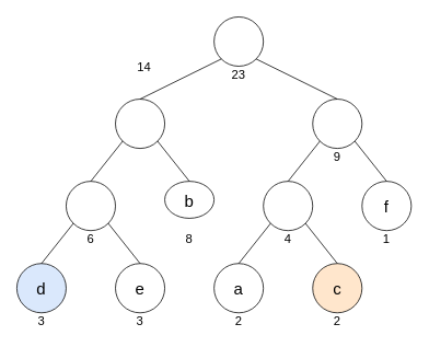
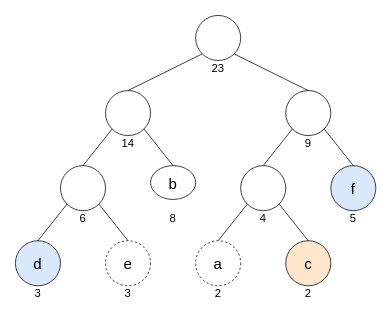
  <mxCell id="0" />
  <mxCell id="1" parent="0" />
  <mxCell id="2" value="" style="ellipse;whiteSpace=wrap;html=1;aspect=fixed;" parent="1" vertex="1"><mxGeometry x="320" y="220" width="60" height="60" as="geometry" /></mxCell>
  <mxCell id="3" value="&lt;font style=&quot;font-size: 20px;&quot;&gt;c&lt;/font&gt;" style="ellipse;whiteSpace=wrap;html=1;aspect=fixed;fillColor=#ffe6cc;" parent="1" vertex="1"><mxGeometry x="380" y="320" width="60" height="60" as="geometry" /></mxCell>
- <mxCell id="4" value="&lt;font style=&quot;font-size: 20px;&quot;&gt;a&lt;/font&gt;" style="ellipse;whiteSpace=wrap;html=1;aspect=fixed;" parent="1" vertex="1"><mxGeometry x="260" y="320" width="60" height="60" as="geometry" /></mxCell>
+ <mxCell id="4" value="&lt;font style=&quot;font-size: 20px;&quot;&gt;a&lt;/font&gt;" style="ellipse;whiteSpace=wrap;html=1;aspect=fixed;dashed=1;" parent="1" vertex="1"><mxGeometry x="260" y="320" width="60" height="60" as="geometry" /></mxCell>
  <mxCell id="5" value="" style="endArrow=none;html=1;rounded=0;fontSize=20;entryX=0.5;entryY=0;entryDx=0;entryDy=0;exitX=1;exitY=1;exitDx=0;exitDy=0;" parent="1" source="2" target="3" edge="1"><mxGeometry width="50" height="50" relative="1" as="geometry"><mxPoint x="350" y="290" as="sourcePoint" /><mxPoint x="250" y="210" as="targetPoint" /></mxGeometry></mxCell>
  <mxCell id="6" value="" style="endArrow=none;html=1;rounded=0;fontSize=20;entryX=0.5;entryY=0;entryDx=0;entryDy=0;exitX=0;exitY=1;exitDx=0;exitDy=0;" parent="1" source="2" target="4" edge="1"><mxGeometry width="50" height="50" relative="1" as="geometry"><mxPoint x="360" y="290" as="sourcePoint" /><mxPoint x="420" y="330" as="targetPoint" /></mxGeometry></mxCell>
  <mxCell id="7" value="&lt;font style=&quot;font-size: 15px;&quot;&gt;4&lt;/font&gt;" style="text;html=1;strokeColor=none;fillColor=none;align=center;verticalAlign=middle;whiteSpace=wrap;rounded=0;fontSize=11;" parent="1" vertex="1"><mxGeometry x="330" y="280" width="40" height="20" as="geometry" /></mxCell>
  <mxCell id="8" value="&lt;font style=&quot;font-size: 15px;&quot;&gt;2&lt;/font&gt;" style="text;html=1;strokeColor=none;fillColor=none;align=center;verticalAlign=middle;whiteSpace=wrap;rounded=0;fontSize=11;" parent="1" vertex="1"><mxGeometry x="270" y="380" width="40" height="20" as="geometry" /></mxCell>
  <mxCell id="9" value="&lt;font style=&quot;font-size: 15px;&quot;&gt;2&lt;/font&gt;" style="text;html=1;strokeColor=none;fillColor=none;align=center;verticalAlign=middle;whiteSpace=wrap;rounded=0;fontSize=11;" parent="1" vertex="1"><mxGeometry x="390" y="380" width="40" height="20" as="geometry" /></mxCell>
  <mxCell id="10" value="" style="ellipse;whiteSpace=wrap;html=1;aspect=fixed;" parent="1" vertex="1"><mxGeometry x="80" y="220" width="60" height="60" as="geometry" /></mxCell>
- <mxCell id="11" value="&lt;font style=&quot;font-size: 20px;&quot;&gt;e&lt;/font&gt;" style="ellipse;whiteSpace=wrap;html=1;aspect=fixed;" parent="1" vertex="1"><mxGeometry x="140" y="320" width="60" height="60" as="geometry" /></mxCell>
+ <mxCell id="11" value="&lt;font style=&quot;font-size: 20px;&quot;&gt;e&lt;/font&gt;" style="ellipse;whiteSpace=wrap;html=1;aspect=fixed;dashed=1;" parent="1" vertex="1"><mxGeometry x="140" y="320" width="60" height="60" as="geometry" /></mxCell>
  <mxCell id="12" value="&lt;font style=&quot;font-size: 20px;&quot;&gt;d&lt;/font&gt;" style="ellipse;whiteSpace=wrap;html=1;aspect=fixed;fillColor=#dae8fc;" parent="1" vertex="1"><mxGeometry x="20" y="320" width="60" height="60" as="geometry" /></mxCell>
  <mxCell id="13" value="" style="endArrow=none;html=1;rounded=0;fontSize=20;entryX=0.5;entryY=0;entryDx=0;entryDy=0;exitX=1;exitY=1;exitDx=0;exitDy=0;" parent="1" source="10" target="11" edge="1"><mxGeometry width="50" height="50" relative="1" as="geometry"><mxPoint x="110" y="290" as="sourcePoint" /><mxPoint x="10" y="210" as="targetPoint" /></mxGeometry></mxCell>
  <mxCell id="14" value="" style="endArrow=none;html=1;rounded=0;fontSize=20;entryX=0.5;entryY=0;entryDx=0;entryDy=0;exitX=0;exitY=1;exitDx=0;exitDy=0;" parent="1" source="10" target="12" edge="1"><mxGeometry width="50" height="50" relative="1" as="geometry"><mxPoint x="120" y="290" as="sourcePoint" /><mxPoint x="180" y="330" as="targetPoint" /></mxGeometry></mxCell>
  <mxCell id="15" value="&lt;font style=&quot;font-size: 15px;&quot;&gt;6&lt;/font&gt;" style="text;html=1;strokeColor=none;fillColor=none;align=center;verticalAlign=middle;whiteSpace=wrap;rounded=0;fontSize=11;" parent="1" vertex="1"><mxGeometry x="90" y="280" width="40" height="20" as="geometry" /></mxCell>
  <mxCell id="16" value="&lt;font style=&quot;font-size: 15px;&quot;&gt;3&lt;/font&gt;" style="text;html=1;strokeColor=none;fillColor=none;align=center;verticalAlign=middle;whiteSpace=wrap;rounded=0;fontSize=11;" parent="1" vertex="1"><mxGeometry x="30" y="380" width="40" height="20" as="geometry" /></mxCell>
  <mxCell id="17" value="&lt;font style=&quot;font-size: 15px;&quot;&gt;3&lt;/font&gt;" style="text;html=1;strokeColor=none;fillColor=none;align=center;verticalAlign=middle;whiteSpace=wrap;rounded=0;fontSize=11;" parent="1" vertex="1"><mxGeometry x="150" y="380" width="40" height="20" as="geometry" /></mxCell>
  <mxCell id="18" value="&lt;font style=&quot;font-size: 20px;&quot;&gt;b&lt;/font&gt;" style="ellipse;whiteSpace=wrap;html=1;aspect=fixed;" vertex="1" parent="1"><mxGeometry x="200" y="220" width="60" height="45" as="geometry" /></mxCell>
  <mxCell id="19" value="&lt;font style=&quot;font-size: 15px;&quot;&gt;8&lt;/font&gt;" style="text;html=1;strokeColor=none;fillColor=none;align=center;verticalAlign=middle;whiteSpace=wrap;rounded=0;fontSize=11;" vertex="1" parent="1"><mxGeometry x="210" y="280" width="40" height="20" as="geometry" /></mxCell>
  <mxCell id="20" value="" style="ellipse;whiteSpace=wrap;html=1;aspect=fixed;" vertex="1" parent="1"><mxGeometry x="140" y="120" width="60" height="60" as="geometry" /></mxCell>
- <mxCell id="21" value="&lt;font style=&quot;font-size: 15px;&quot;&gt;14&lt;/font&gt;" style="text;html=1;strokeColor=none;fillColor=none;align=center;verticalAlign=middle;whiteSpace=wrap;rounded=0;fontSize=11;" vertex="1" parent="1"><mxGeometry x="155" y="70" width="40" height="20" as="geometry" /></mxCell>
+ <mxCell id="21" value="&lt;font style=&quot;font-size: 15px;&quot;&gt;14&lt;/font&gt;" style="text;html=1;strokeColor=none;fillColor=none;align=center;verticalAlign=middle;whiteSpace=wrap;rounded=0;fontSize=11;" vertex="1" parent="1"><mxGeometry x="150" y="180" width="40" height="20" as="geometry" /></mxCell>
  <mxCell id="22" value="" style="endArrow=none;html=1;rounded=0;entryX=0;entryY=1;entryDx=0;entryDy=0;exitX=0.5;exitY=0;exitDx=0;exitDy=0;" edge="1" parent="1" source="10" target="20"><mxGeometry width="50" height="50" relative="1" as="geometry"><mxPoint x="60" y="215" as="sourcePoint" /><mxPoint x="110" y="165" as="targetPoint" /></mxGeometry></mxCell>
  <mxCell id="23" value="" style="endArrow=none;html=1;rounded=0;entryX=0.5;entryY=0;entryDx=0;entryDy=0;exitX=1;exitY=1;exitDx=0;exitDy=0;" edge="1" parent="1" source="20" target="18"><mxGeometry width="50" height="50" relative="1" as="geometry"><mxPoint x="120" y="230" as="sourcePoint" /><mxPoint x="158.787" y="181.213" as="targetPoint" /></mxGeometry></mxCell>
- <mxCell id="24" value="&lt;font style=&quot;font-size: 20px;&quot;&gt;f&lt;/font&gt;" style="ellipse;whiteSpace=wrap;html=1;aspect=fixed;" vertex="1" parent="1"><mxGeometry x="440" y="220" width="60" height="60" as="geometry" /></mxCell>
- <mxCell id="25" value="&lt;font style=&quot;font-size: 15px;&quot;&gt;1&lt;/font&gt;" style="text;html=1;strokeColor=none;fillColor=none;align=center;verticalAlign=middle;whiteSpace=wrap;rounded=0;fontSize=11;" vertex="1" parent="1"><mxGeometry x="450" y="280" width="40" height="20" as="geometry" /></mxCell>
+ <mxCell id="24" value="&lt;font style=&quot;font-size: 20px;&quot;&gt;f&lt;/font&gt;" style="ellipse;whiteSpace=wrap;html=1;aspect=fixed;fillColor=#dae8fc;" vertex="1" parent="1"><mxGeometry x="440" y="220" width="60" height="60" as="geometry" /></mxCell>
+ <mxCell id="25" value="&lt;font style=&quot;font-size: 15px;&quot;&gt;5&lt;/font&gt;" style="text;html=1;strokeColor=none;fillColor=none;align=center;verticalAlign=middle;whiteSpace=wrap;rounded=0;fontSize=11;" vertex="1" parent="1"><mxGeometry x="450" y="280" width="40" height="20" as="geometry" /></mxCell>
  <mxCell id="26" value="" style="ellipse;whiteSpace=wrap;html=1;aspect=fixed;" vertex="1" parent="1"><mxGeometry x="380" y="120" width="60" height="60" as="geometry" /></mxCell>
  <mxCell id="27" value="&lt;font style=&quot;font-size: 15px;&quot;&gt;9&lt;/font&gt;" style="text;html=1;strokeColor=none;fillColor=none;align=center;verticalAlign=middle;whiteSpace=wrap;rounded=0;fontSize=11;" vertex="1" parent="1"><mxGeometry x="390" y="180" width="40" height="20" as="geometry" /></mxCell>
  <mxCell id="28" value="" style="endArrow=none;html=1;rounded=0;entryX=0;entryY=1;entryDx=0;entryDy=0;exitX=0.5;exitY=0;exitDx=0;exitDy=0;" edge="1" parent="1" target="26"><mxGeometry width="50" height="50" relative="1" as="geometry"><mxPoint x="350" y="220" as="sourcePoint" /><mxPoint x="350" y="165" as="targetPoint" /></mxGeometry></mxCell>
  <mxCell id="29" value="" style="endArrow=none;html=1;rounded=0;entryX=0.5;entryY=0;entryDx=0;entryDy=0;exitX=1;exitY=1;exitDx=0;exitDy=0;" edge="1" parent="1" source="26" target="24"><mxGeometry width="50" height="50" relative="1" as="geometry"><mxPoint x="360" y="230" as="sourcePoint" /><mxPoint x="398.787" y="181.213" as="targetPoint" /></mxGeometry></mxCell>
  <mxCell id="30" value="" style="ellipse;whiteSpace=wrap;html=1;aspect=fixed;" vertex="1" parent="1"><mxGeometry x="260" y="20" width="60" height="60" as="geometry" /></mxCell>
  <mxCell id="31" value="&lt;font style=&quot;font-size: 15px;&quot;&gt;23&lt;/font&gt;" style="text;html=1;strokeColor=none;fillColor=none;align=center;verticalAlign=middle;whiteSpace=wrap;rounded=0;fontSize=11;" vertex="1" parent="1"><mxGeometry x="270" y="80" width="40" height="20" as="geometry" /></mxCell>
  <mxCell id="32" value="" style="endArrow=none;html=1;rounded=0;entryX=0;entryY=1;entryDx=0;entryDy=0;exitX=0.5;exitY=0;exitDx=0;exitDy=0;" edge="1" parent="1" source="20" target="30"><mxGeometry width="50" height="50" relative="1" as="geometry"><mxPoint x="280" y="180" as="sourcePoint" /><mxPoint x="330" y="130" as="targetPoint" /></mxGeometry></mxCell>
  <mxCell id="33" value="" style="endArrow=none;html=1;rounded=0;entryX=1;entryY=1;entryDx=0;entryDy=0;exitX=0.5;exitY=0;exitDx=0;exitDy=0;" edge="1" parent="1" source="26" target="30"><mxGeometry width="50" height="50" relative="1" as="geometry"><mxPoint x="180" y="130" as="sourcePoint" /><mxPoint x="278.787" y="81.213" as="targetPoint" /></mxGeometry></mxCell>
